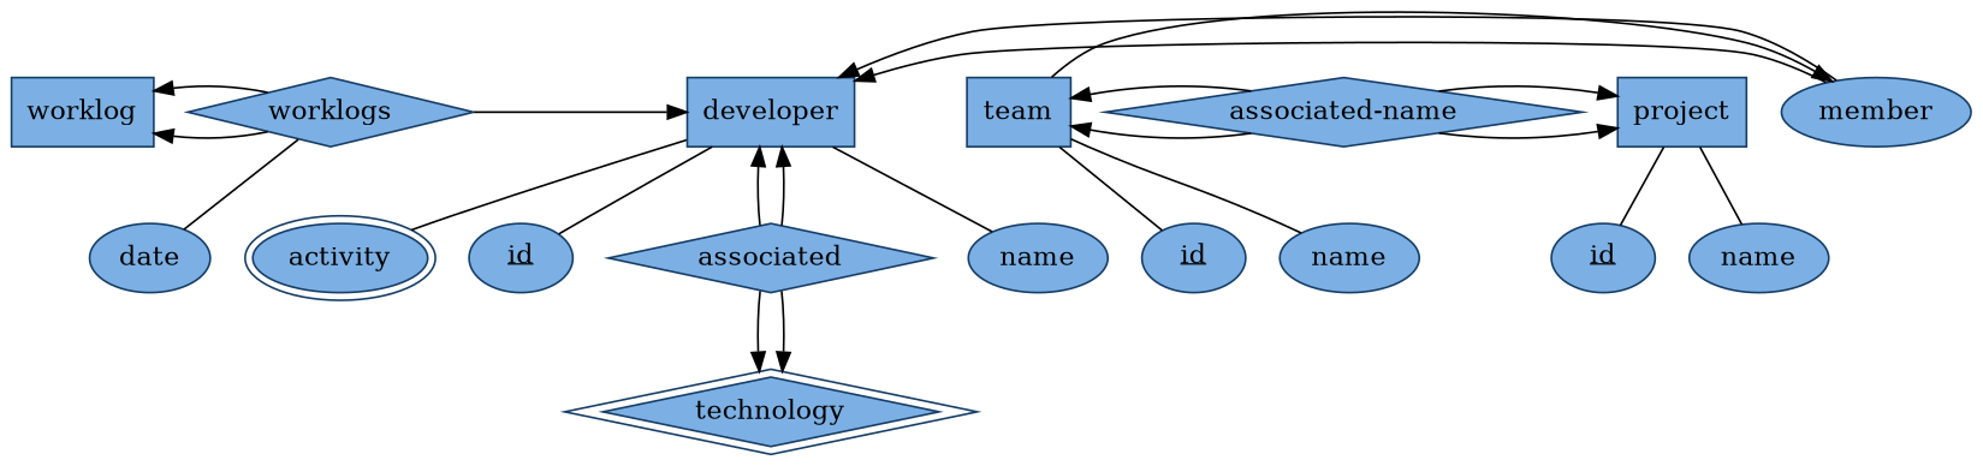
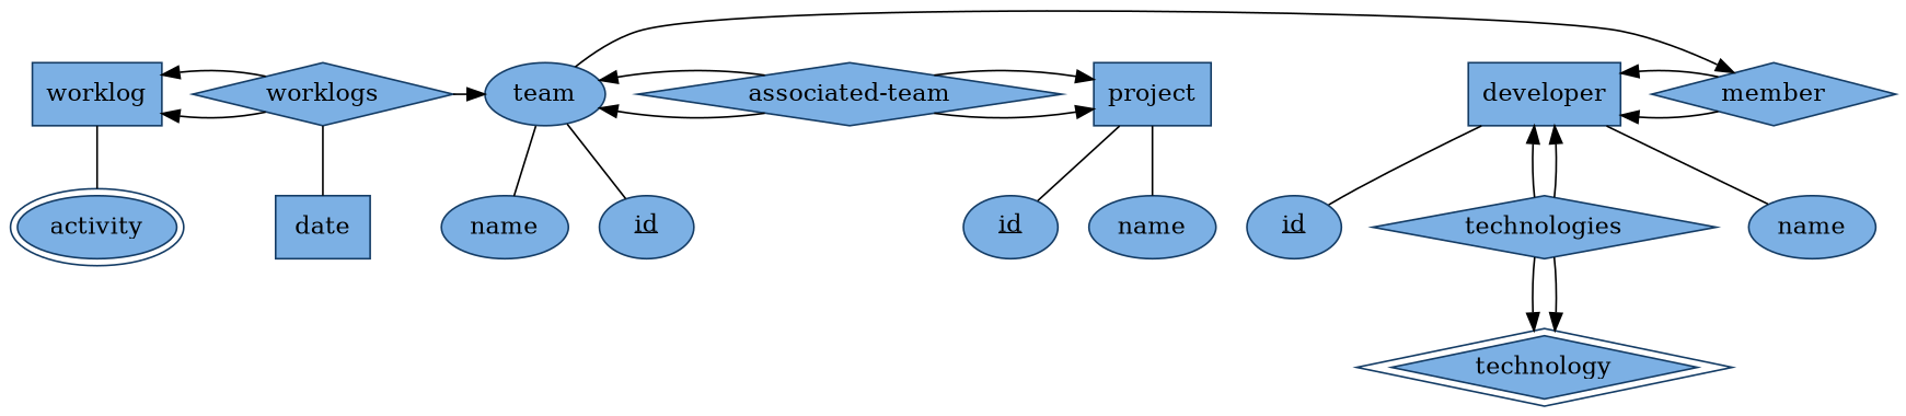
  digraph {
    node [color="#153d66" fillcolor="#7cb0e4" peripheries=1 shape=ellipse style=filled]
    edge [arrowhead=normal]
    n1 [label=worklog shape=box]
    n2 [label=developer shape=box]
-   n3 [label=date]
+   n3 [label=date shape=box]
    n4 [label=activity peripheries=2]
    n5 [label=worklogs shape=diamond]
    n6 [label=<<u>id</u>>]
-   n7 [label=associated shape=diamond]
+   n7 [label=technologies shape=diamond]
    n8 [label=technology peripheries=2 shape=diamond]
    n9 [label=name]
-   n10 [label=member]
-   n11 [label=team shape=box]
+   n10 [label=member shape=diamond]
+   n11 [label=team]
    n12 [label=<<u>id</u>>]
    n13 [label=name]
-   n14 [label="associated-name" shape=diamond]
+   n14 [label="associated-team" shape=diamond]
    n15 [label=project shape=box]
    n16 [label=<<u>id</u>>]
    n17 [label=name]
    subgraph sub_1 {
      n1
    }
    subgraph sub_2 {
      n2
    }
    subgraph sub_3 {
      n3
    }
    subgraph sub_4 {
      n4
    }
    subgraph sub_5 {
      n5
    }
    subgraph sub_6 {
      n6
    }
    subgraph sub_7 {
      n7
    }
    subgraph sub_8 {
      n8
    }
    subgraph sub_9 {
      n9
    }
    subgraph sub_10 {
      n10
    }
    subgraph sub_11 {
      n11
    }
    subgraph sub_12 {
      n12
    }
    subgraph sub_13 {
      n13
    }
    subgraph sub_14 {
      n14
    }
    subgraph sub_15 {
      n15
    }
    subgraph sub_16 {
      n16
    }
    subgraph sub_17 {
      n17
    }
    subgraph sub_18 {
      rank=same
      n1
      n2
      n5
      n10
      n11
      n14
      n15
    }
-   n2 -> n4 [arrowhead=none]
+   n1 -> n4 [arrowhead=none]
    n1 -> n5 [dir=back]
    n1 -> n5 [dir=back]
    n2 -> n6 [arrowhead=none]
    n2 -> n7 [dir=back]
    n2 -> n7 [dir=back]
    n2 -> n9 [arrowhead=none]
    n2 -> n10 [dir=back]
    n2 -> n10 [dir=back]
-   n5 -> n2
+   n5 -> n11
    n5 -> n3 [arrowhead=none]
    n7 -> n8
    n7 -> n8
    n11 -> n10
    n11 -> n12 [arrowhead=none]
    n11 -> n13 [arrowhead=none]
    n11 -> n14 [dir=back]
    n11 -> n14 [dir=back]
    n14 -> n15
    n14 -> n15
    n15 -> n16 [arrowhead=none]
    n15 -> n17 [arrowhead=none]
  }
